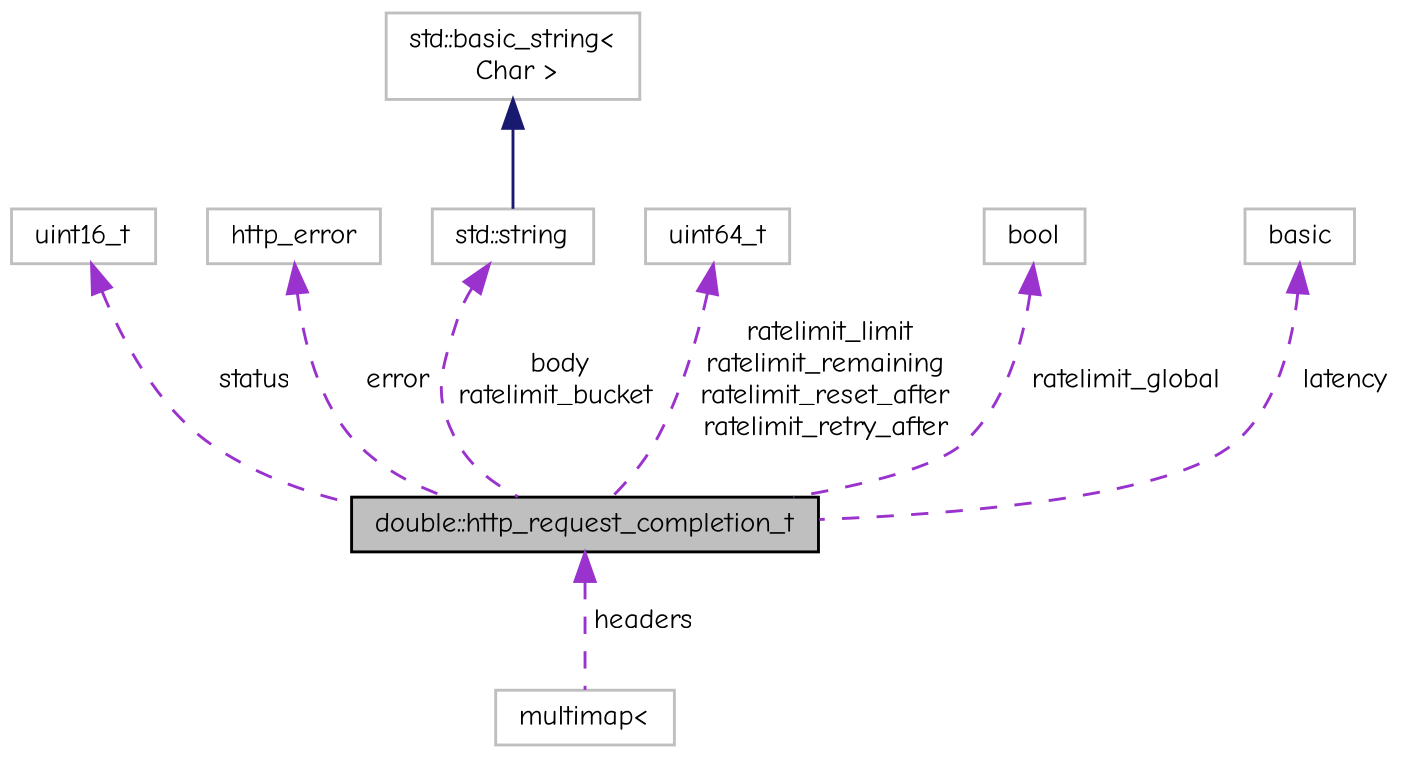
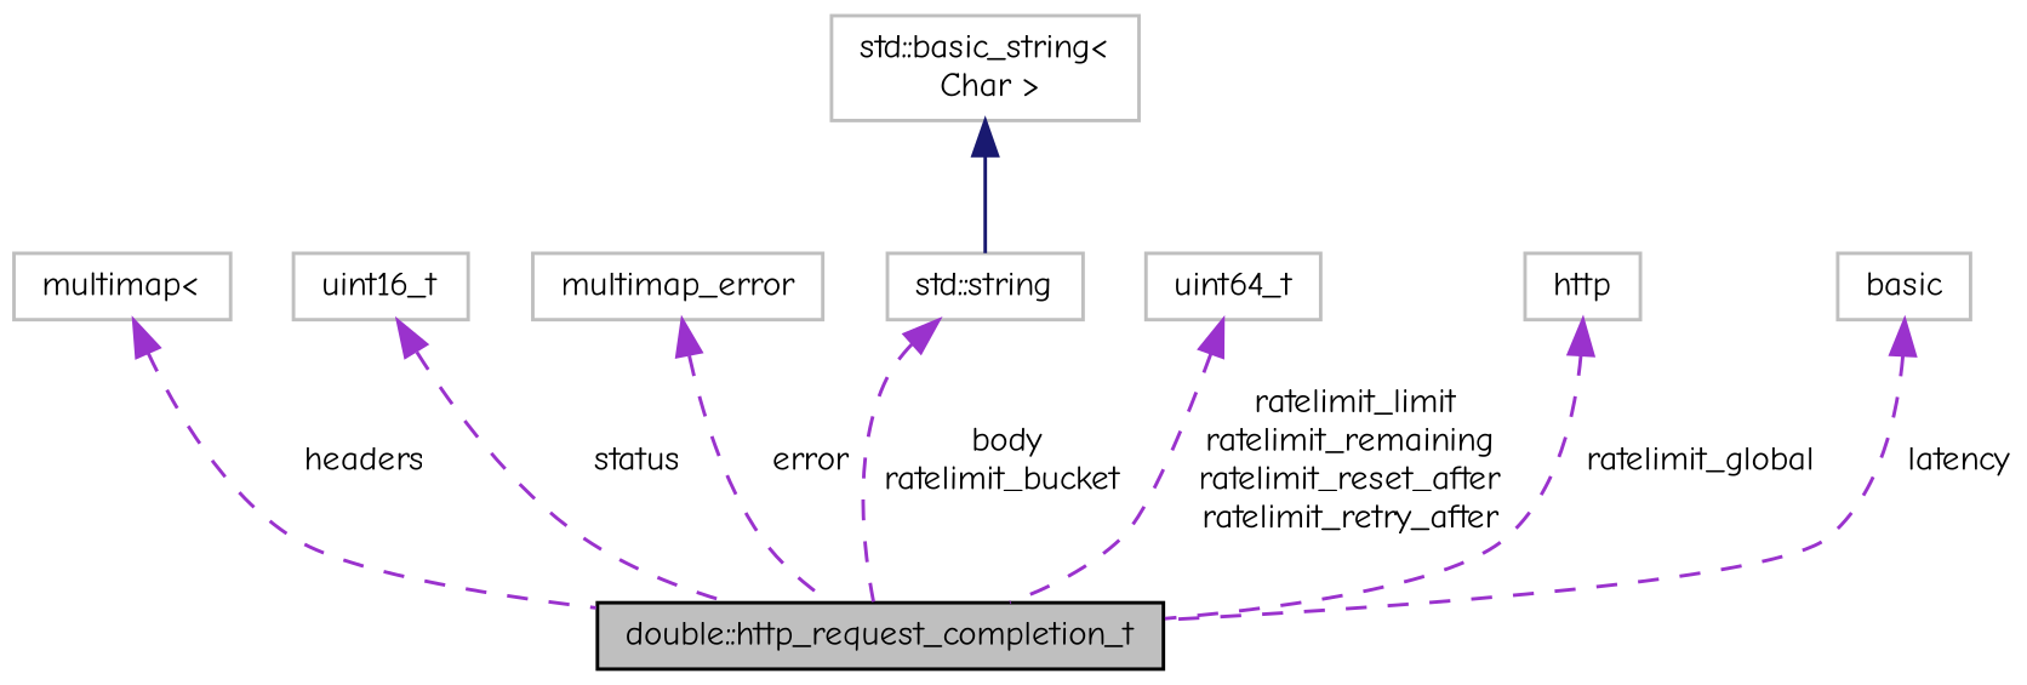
  digraph {
    fontname="Comic Neue"
    node [color=grey75 fontname="Comic Neue" fontsize=10 shape=record]
    edge [color=darkorchid3 dir=back fontname="Comic Neue" fontsize=10 labelfontname=Helvetica labelfontsize=10 style=dashed]
    n1 [color=black fillcolor=grey75 fontcolor=black height=0.2 label="double::http_request_completion_t" style=filled width=0.4]
    n2 [height=0.2 label="multimap\<" width=0.4]
    n3 [height=0.2 label=uint16_t width=0.4]
-   n4 [height=0.2 label=http_error width=0.4]
+   n4 [height=0.2 label=multimap_error width=0.4]
    n5 [height=0.2 label="std::string" width=0.4]
    n6 [height=0.2 label="std::basic_string\<\l Char \>" width=0.4]
    n7 [height=0.2 label=uint64_t width=0.4]
-   n8 [height=0.2 label=bool width=0.4]
+   n8 [height=0.2 label=http width=0.4]
    n9 [height=0.2 label=basic width=0.4]
-   n1 -> n2 [label=" headers"]
+   n2 -> n1 [label=" headers"]
    n3 -> n1 [label=" status"]
    n4 -> n1 [label=" error"]
    n5 -> n1 [label=" body\nratelimit_bucket"]
    n6 -> n5 [color=midnightblue style=solid]
    n7 -> n1 [label=" ratelimit_limit\nratelimit_remaining\nratelimit_reset_after\nratelimit_retry_after"]
    n8 -> n1 [label=" ratelimit_global"]
    n9 -> n1 [label=" latency"]
  }
